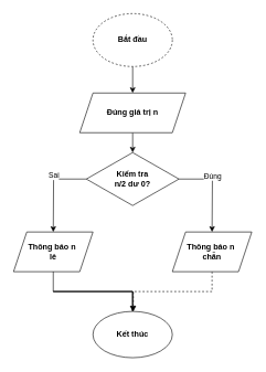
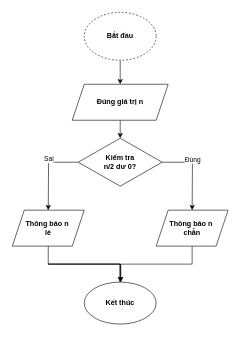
  <mxCell id="0" />
  <mxCell id="1" parent="0" />
  <mxCell id="2" value="" style="edgeStyle=orthogonalEdgeStyle;rounded=0;orthogonalLoop=1;jettySize=auto;html=1;" edge="1" parent="1" source="3" target="14"><mxGeometry relative="1" as="geometry" /></mxCell>
  <mxCell id="3" value="Bắt đầu" style="ellipse;whiteSpace=wrap;html=1;fontStyle=1;dashed=1;" parent="1" vertex="1"><mxGeometry x="140" y="20" width="120" height="80" as="geometry" /></mxCell>
  <mxCell id="4" value="" style="edgeStyle=orthogonalEdgeStyle;rounded=0;orthogonalLoop=1;jettySize=auto;html=1;" parent="1" source="14" target="9" edge="1"><mxGeometry relative="1" as="geometry"><mxPoint x="330" y="130" as="sourcePoint" /><Array as="points"><mxPoint x="200" y="230" /><mxPoint x="200" y="230" /></Array></mxGeometry></mxCell>
  <mxCell id="5" style="edgeStyle=orthogonalEdgeStyle;rounded=0;orthogonalLoop=1;jettySize=auto;html=1;" parent="1" source="9" edge="1"><mxGeometry relative="1" as="geometry"><mxPoint x="80" y="350" as="targetPoint" /></mxGeometry></mxCell>
  <mxCell id="6" value="Sai" style="edgeLabel;html=1;align=center;verticalAlign=middle;resizable=0;points=[];" parent="5" vertex="1" connectable="0"><mxGeometry x="-0.158" relative="1" as="geometry"><mxPoint y="-11" as="offset" /></mxGeometry></mxCell>
  <mxCell id="7" style="edgeStyle=orthogonalEdgeStyle;rounded=0;orthogonalLoop=1;jettySize=auto;html=1;" parent="1" source="9" edge="1"><mxGeometry relative="1" as="geometry"><mxPoint x="320" y="350" as="targetPoint" /></mxGeometry></mxCell>
  <mxCell id="8" value="Đúng" style="edgeLabel;html=1;align=center;verticalAlign=middle;resizable=0;points=[];" parent="7" vertex="1" connectable="0"><mxGeometry x="-0.149" relative="1" as="geometry"><mxPoint y="-10" as="offset" /></mxGeometry></mxCell>
  <mxCell id="9" value="Kiểm tra&lt;div&gt;n/2 dư 0?&lt;/div&gt;" style="rhombus;whiteSpace=wrap;html=1;fontStyle=1" parent="1" vertex="1"><mxGeometry x="130" y="230" width="140" height="80" as="geometry" /></mxCell>
  <mxCell id="10" style="edgeStyle=orthogonalEdgeStyle;rounded=0;orthogonalLoop=1;jettySize=auto;html=1;" parent="1" source="16" edge="1"><mxGeometry relative="1" as="geometry"><mxPoint x="200" y="500" as="targetPoint" /><Array as="points"><mxPoint x="80" y="440" /><mxPoint x="201" y="440" /></Array></mxGeometry></mxCell>
  <mxCell id="11" value="&lt;b&gt;Thông báo n&amp;nbsp;&lt;/b&gt;&lt;div&gt;&lt;b&gt;lẻ&lt;/b&gt;&lt;/div&gt;" style="shape=parallelogram;perimeter=parallelogramPerimeter;whiteSpace=wrap;html=1;fixedSize=1;" parent="1" vertex="1"><mxGeometry x="20" y="350" width="120" height="60" as="geometry" /></mxCell>
- <mxCell id="12" style="edgeStyle=orthogonalEdgeStyle;rounded=0;orthogonalLoop=1;jettySize=auto;html=1;dashed=1;" parent="1" source="13" target="16" edge="1"><mxGeometry relative="1" as="geometry"><mxPoint x="200" y="500" as="targetPoint" /><Array as="points"><mxPoint x="320" y="440" /><mxPoint x="201" y="440" /></Array></mxGeometry></mxCell>
+ <mxCell id="12" style="edgeStyle=orthogonalEdgeStyle;rounded=0;orthogonalLoop=1;jettySize=auto;html=1;" parent="1" source="13" target="16" edge="1"><mxGeometry relative="1" as="geometry"><mxPoint x="200" y="500" as="targetPoint" /><Array as="points"><mxPoint x="320" y="440" /><mxPoint x="201" y="440" /></Array></mxGeometry></mxCell>
  <mxCell id="13" value="Thông báo n&amp;nbsp;&lt;div&gt;chẵn&lt;/div&gt;" style="shape=parallelogram;perimeter=parallelogramPerimeter;whiteSpace=wrap;html=1;fixedSize=1;fontStyle=1" parent="1" vertex="1"><mxGeometry x="260" y="350" width="120" height="60" as="geometry" /></mxCell>
  <mxCell id="14" value="&lt;b&gt;Đúng giá trị n&lt;/b&gt;" style="shape=parallelogram;perimeter=parallelogramPerimeter;whiteSpace=wrap;html=1;fixedSize=1;" vertex="1" parent="1"><mxGeometry x="120" y="140" width="160" height="60" as="geometry" /></mxCell>
  <mxCell id="15" value="" style="edgeStyle=orthogonalEdgeStyle;rounded=0;orthogonalLoop=1;jettySize=auto;html=1;" edge="1" parent="1" source="11" target="16"><mxGeometry relative="1" as="geometry"><mxPoint x="200" y="500" as="targetPoint" /><Array as="points" /><mxPoint x="80" y="410" as="sourcePoint" /></mxGeometry></mxCell>
  <mxCell id="16" value="Kết thúc" style="ellipse;whiteSpace=wrap;html=1;fontStyle=1" parent="1" vertex="1"><mxGeometry x="140" y="470" width="120" height="70" as="geometry" /></mxCell>
